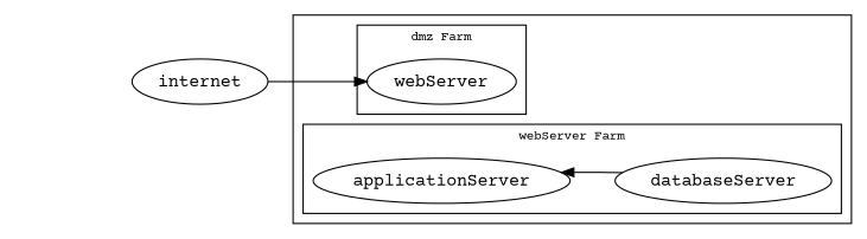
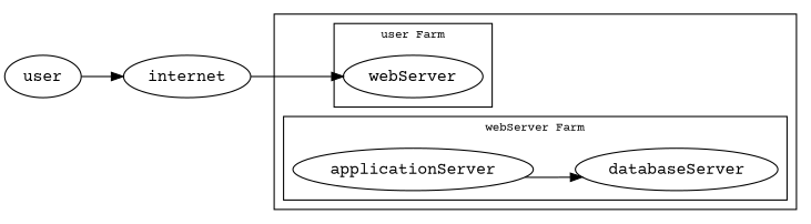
  digraph {
    fontname="Courier Prime"
    fontsize=10
    rankdir=LR
    node [fontname="Courier Prime"]
    edge [fontname="Courier Prime"]
    webServer
    applicationServer
    databaseServer
+   user
    internet
    subgraph cluster_1 {
      subgraph cluster_2 {
-       label="dmz Farm"
+       label="user Farm"
        webServer
      }
      subgraph cluster_3 {
        label="webServer Farm"
        applicationServer
        databaseServer
      }
    }
-   databaseServer -> applicationServer
+   applicationServer -> databaseServer
+   user -> internet
    internet -> webServer
  }
